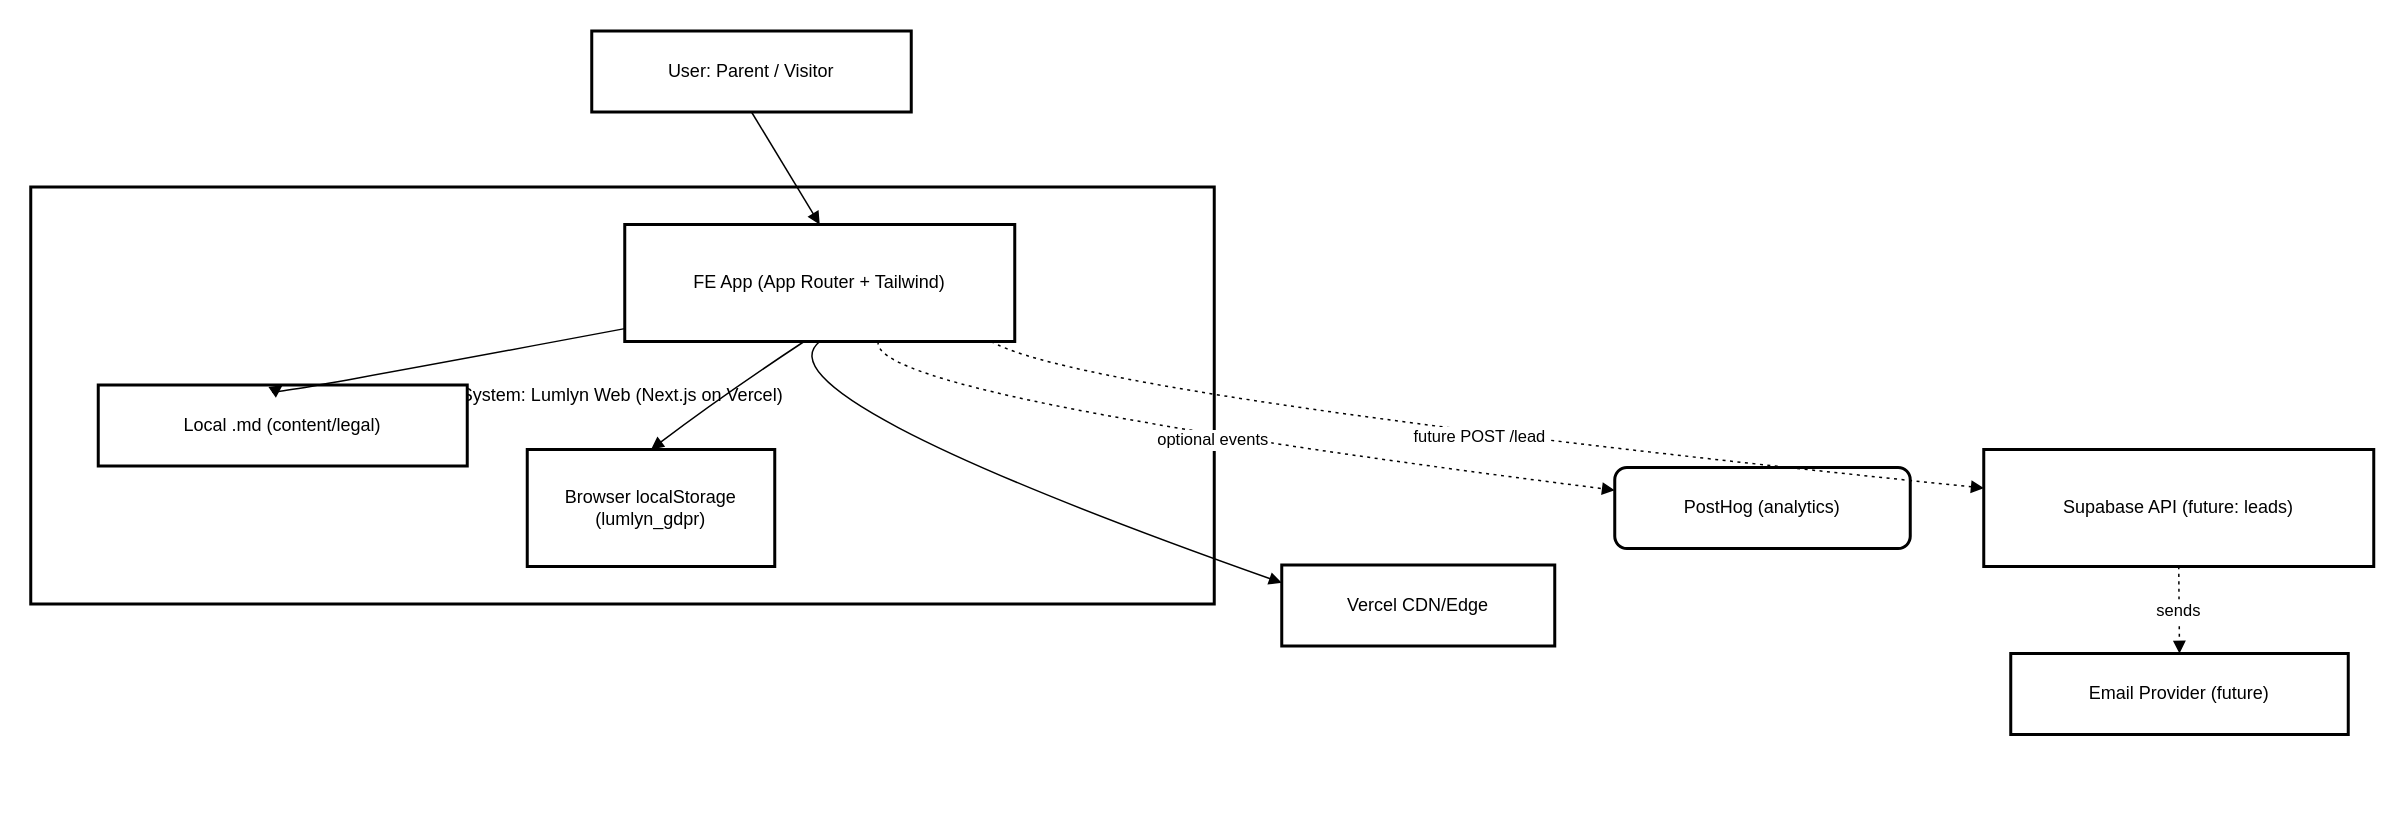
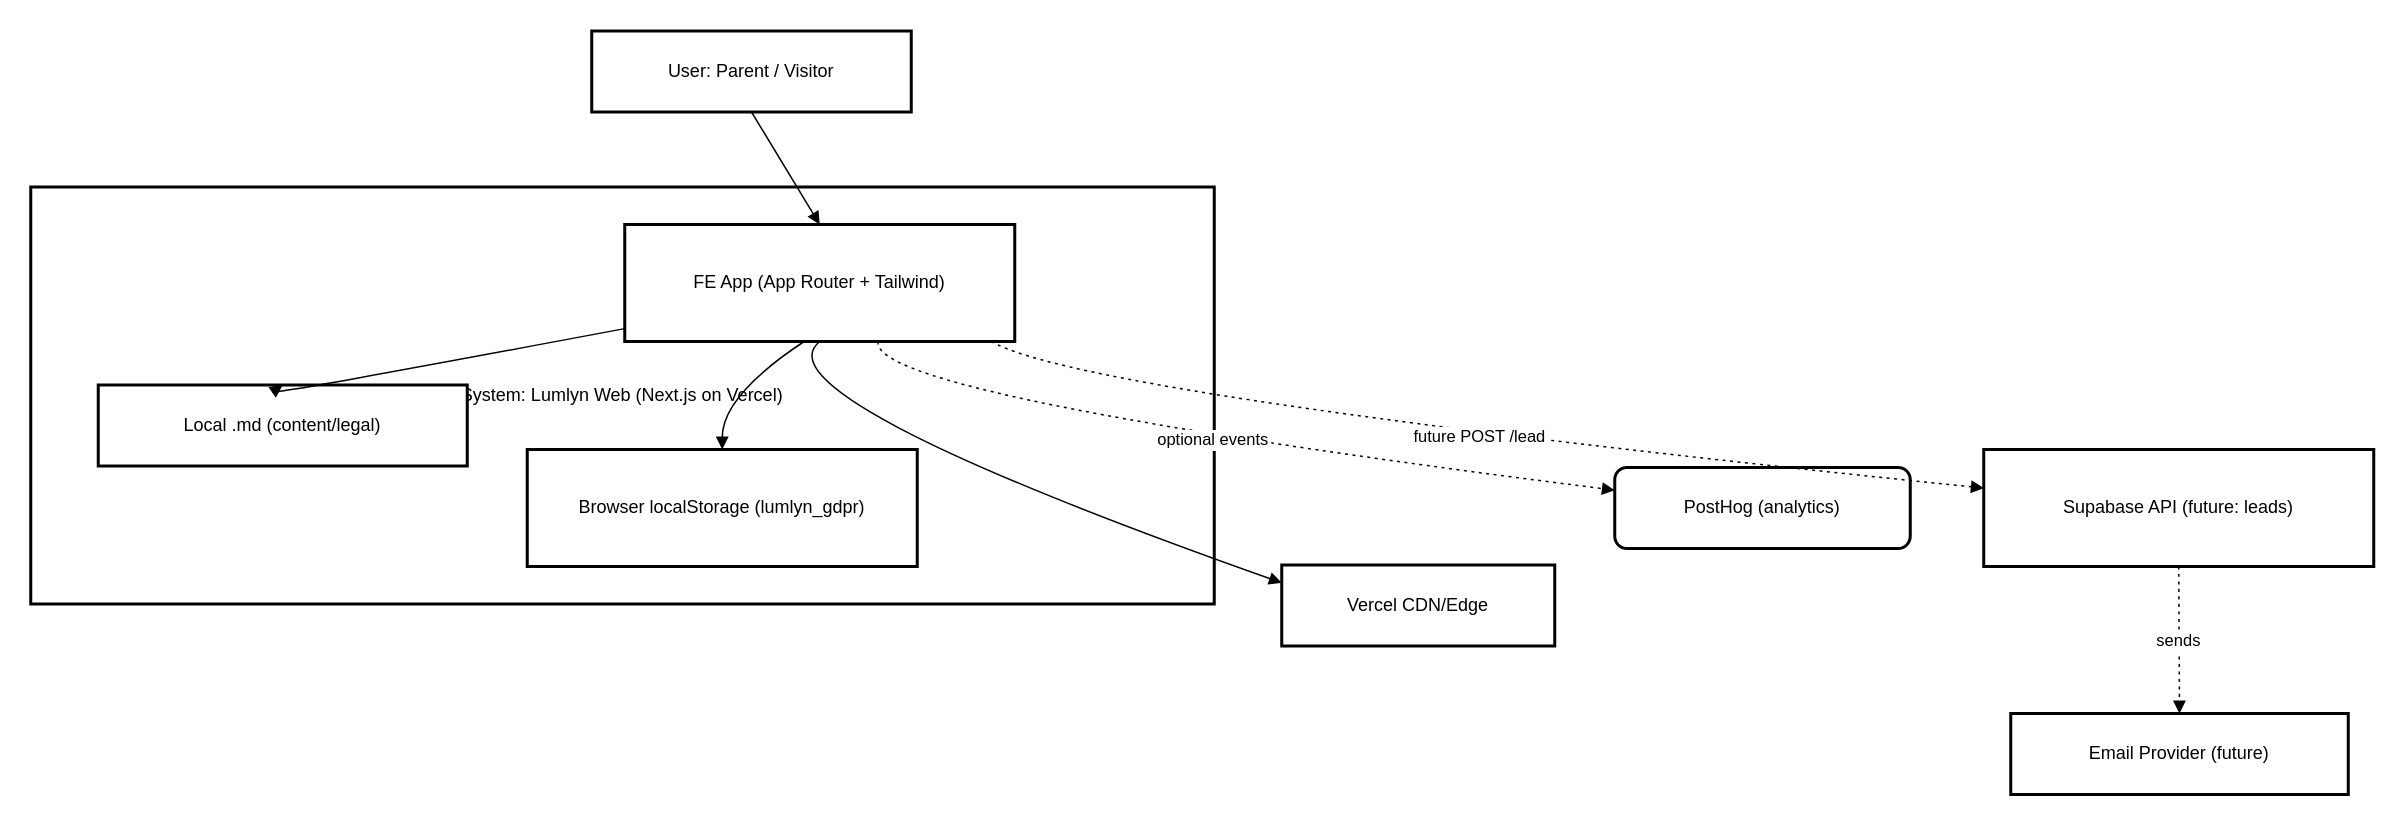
  <mxCell id="0" />
  <mxCell id="1" parent="0" />
  <mxCell id="2" value="System: Lumlyn Web (Next.js on Vercel)" style="whiteSpace=wrap;strokeWidth=2;" vertex="1" parent="1"><mxGeometry x="20" y="124" width="789" height="278" as="geometry" /></mxCell>
  <mxCell id="3" value="User: Parent / Visitor" style="whiteSpace=wrap;strokeWidth=2;" vertex="1" parent="1"><mxGeometry x="394" y="20" width="213" height="54" as="geometry" /></mxCell>
  <mxCell id="4" value="FE App (App Router + Tailwind)" style="whiteSpace=wrap;strokeWidth=2;" vertex="1" parent="1"><mxGeometry x="416" y="149" width="260" height="78" as="geometry" /></mxCell>
  <mxCell id="5" value="Local .md (content/legal)" style="whiteSpace=wrap;strokeWidth=2;" vertex="1" parent="1"><mxGeometry x="65" y="256" width="246" height="54" as="geometry" /></mxCell>
- <mxCell id="6" value="Browser localStorage (lumlyn_gdpr)" style="whiteSpace=wrap;strokeWidth=2;" vertex="1" parent="1"><mxGeometry x="351" y="299" width="165" height="78" as="geometry" /></mxCell>
+ <mxCell id="6" value="Browser localStorage (lumlyn_gdpr)" style="whiteSpace=wrap;strokeWidth=2;" vertex="1" parent="1"><mxGeometry x="351" y="299" width="260" height="78" as="geometry" /></mxCell>
  <mxCell id="7" value="Vercel CDN/Edge" style="whiteSpace=wrap;strokeWidth=2;" vertex="1" parent="1"><mxGeometry x="854" y="376" width="182" height="54" as="geometry" /></mxCell>
  <mxCell id="8" value="PostHog (analytics)" style="whiteSpace=wrap;strokeWidth=2;rounded=1;" vertex="1" parent="1"><mxGeometry x="1076" y="311" width="197" height="54" as="geometry" /></mxCell>
  <mxCell id="9" value="Supabase API (future: leads)" style="whiteSpace=wrap;strokeWidth=2;" vertex="1" parent="1"><mxGeometry x="1322" y="299" width="260" height="78" as="geometry" /></mxCell>
- <mxCell id="10" value="Email Provider (future)" style="whiteSpace=wrap;strokeWidth=2;" vertex="1" parent="1"><mxGeometry x="1340" y="435" width="225" height="54" as="geometry" /></mxCell>
+ <mxCell id="10" value="Email Provider (future)" style="whiteSpace=wrap;strokeWidth=2;" vertex="1" parent="1"><mxGeometry x="1340" y="475" width="225" height="54" as="geometry" /></mxCell>
  <mxCell id="11" value="" style="curved=1;startArrow=none;endArrow=block;exitX=0.5;exitY=1;entryX=0.5;entryY=0;rounded=0;" edge="1" parent="1" source="3" target="4"><mxGeometry relative="1" as="geometry"><Array as="points" /></mxGeometry></mxCell>
  <mxCell id="12" value="" style="curved=1;startArrow=none;endArrow=block;exitX=0;exitY=0.89;entryX=0.5;entryY=0.01;rounded=0;" edge="1" parent="1" source="4" target="5"><mxGeometry relative="1" as="geometry"><Array as="points"><mxPoint x="178" y="263" /></Array></mxGeometry></mxCell>
  <mxCell id="13" value="" style="curved=1;startArrow=none;endArrow=block;exitX=0.46;exitY=1;entryX=0.5;entryY=0.01;rounded=0;" edge="1" parent="1" source="4" target="6"><mxGeometry relative="1" as="geometry"><Array as="points"><mxPoint x="481" y="263" /></Array></mxGeometry></mxCell>
  <mxCell id="14" value="" style="curved=1;startArrow=none;endArrow=block;exitX=0.5;exitY=1;entryX=0;entryY=0.22;rounded=0;" edge="1" parent="1" source="4" target="7"><mxGeometry relative="1" as="geometry"><Array as="points"><mxPoint x="501" y="263" /></Array></mxGeometry></mxCell>
  <mxCell id="15" value="optional events" style="curved=1;dashed=1;dashPattern=2 3;startArrow=none;endArrow=block;exitX=0.65;exitY=1;entryX=0;entryY=0.28;rounded=0;" edge="1" parent="1" source="4" target="8"><mxGeometry relative="1" as="geometry"><Array as="points"><mxPoint x="578" y="263" /></Array></mxGeometry></mxCell>
  <mxCell id="16" value="future POST /lead" style="curved=1;dashed=1;dashPattern=2 3;startArrow=none;endArrow=block;exitX=0.94;exitY=1;entryX=0;entryY=0.33;rounded=0;" edge="1" parent="1" source="4" target="9"><mxGeometry relative="1" as="geometry"><Array as="points"><mxPoint x="722" y="263" /></Array></mxGeometry></mxCell>
  <mxCell id="17" value="sends" style="curved=1;dashed=1;dashPattern=2 3;startArrow=none;endArrow=block;exitX=0.5;exitY=1.01;entryX=0.5;entryY=0;rounded=0;" edge="1" parent="1" source="9" target="10"><mxGeometry relative="1" as="geometry"><Array as="points" /></mxGeometry></mxCell>
